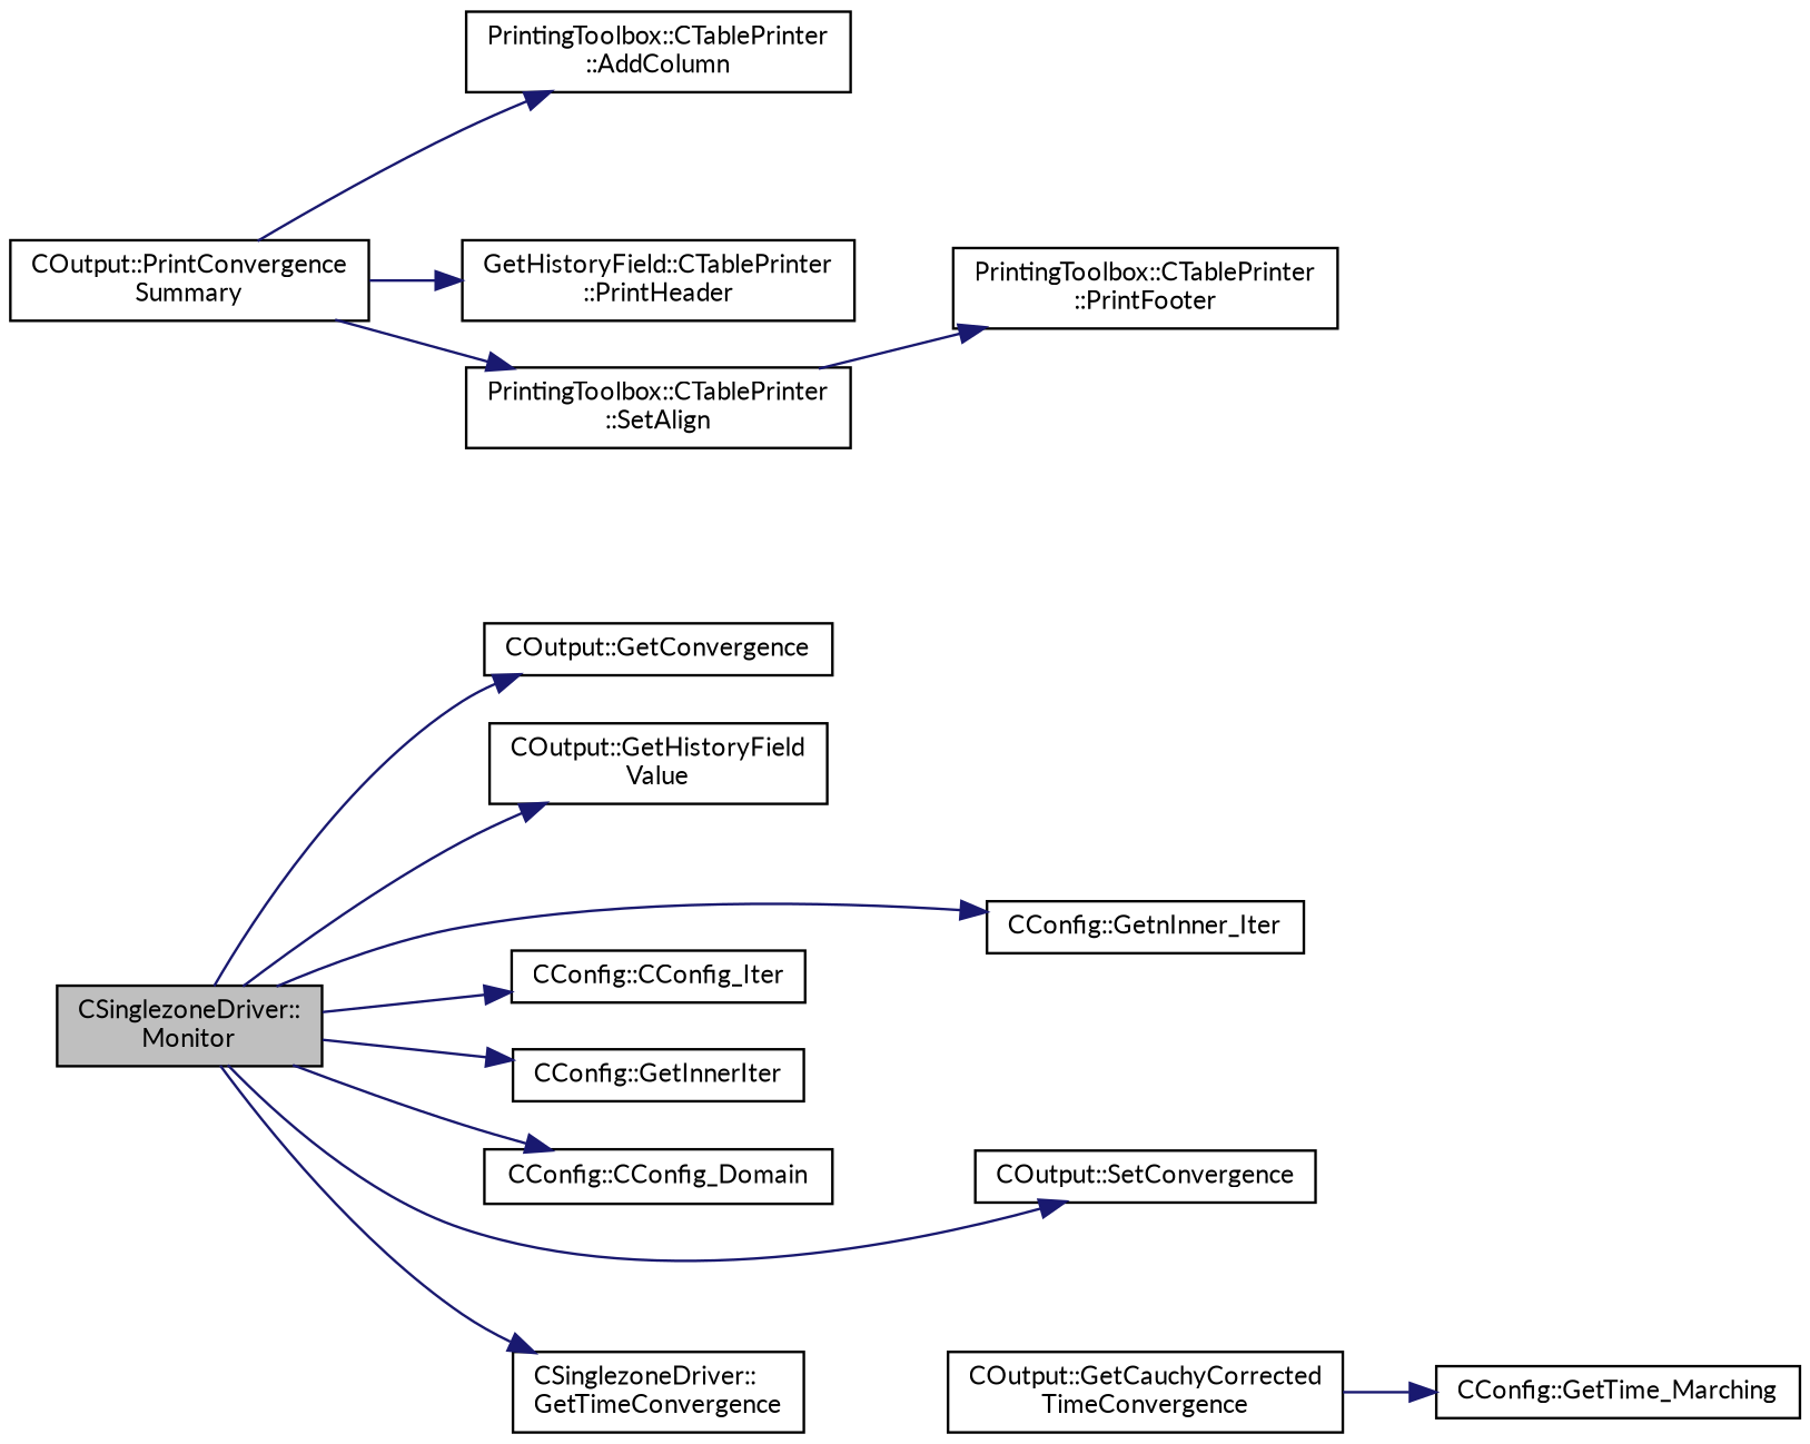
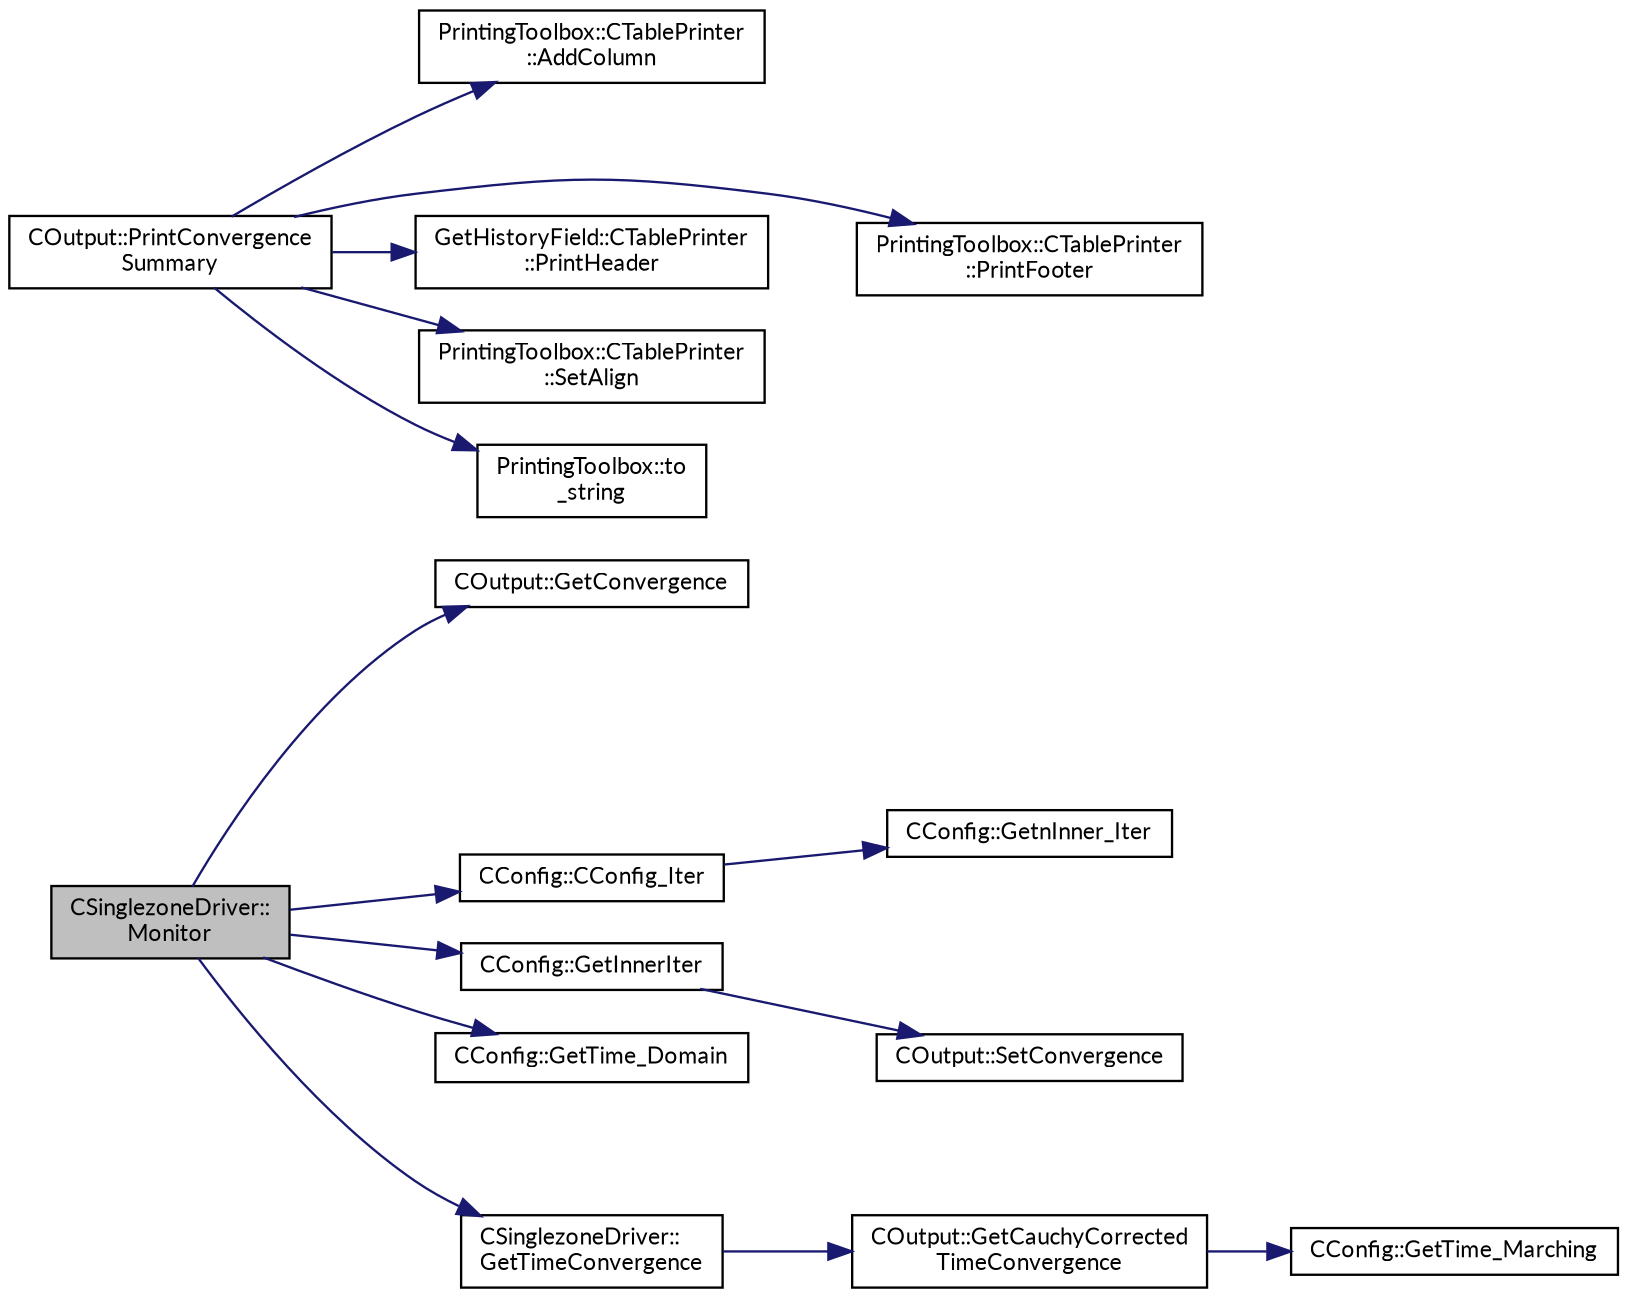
  digraph {
    fontname=Lato
    rankdir=LR
    node [color=black fillcolor=white fontname=Lato fontsize=10 shape=record style=filled]
    edge [color=midnightblue fontname=Lato fontsize=10 labelfontname=Helvetica labelfontsize=10 style=solid]
    n1 [fillcolor=grey75 fontcolor=black height=0.2 label="CSinglezoneDriver::\lMonitor" width=0.4]
    n2 [height=0.2 label="COutput::GetConvergence" width=0.4]
-   n3 [height=0.2 label="COutput::GetHistoryField\lValue" width=0.4]
    n4 [height=0.2 label="CConfig::GetInnerIter" width=0.4]
    n5 [height=0.2 label="CConfig::GetnInner_Iter" width=0.4]
    n6 [height=0.2 label="CConfig::CConfig_Iter" width=0.4]
-   n7 [height=0.2 label="CConfig::CConfig_Domain" width=0.4]
+   n7 [height=0.2 label="CConfig::GetTime_Domain" width=0.4]
    n8 [height=0.2 label="CSinglezoneDriver::\lGetTimeConvergence" width=0.4]
    n9 [height=0.2 label="COutput::SetConvergence" width=0.4]
    n10 [height=0.2 label="COutput::GetCauchyCorrected\lTimeConvergence" width=0.4]
    n11 [height=0.2 label="COutput::PrintConvergence\lSummary" width=0.4]
    n12 [height=0.2 label="PrintingToolbox::CTablePrinter\l::AddColumn" width=0.4]
    n13 [height=0.2 label="PrintingToolbox::CTablePrinter\l::PrintFooter" width=0.4]
    n14 [height=0.2 label="GetHistoryField::CTablePrinter\l::PrintHeader" width=0.4]
    n15 [height=0.2 label="PrintingToolbox::CTablePrinter\l::SetAlign" width=0.4]
+   n16 [height=0.2 label="PrintingToolbox::to\l_string" width=0.4]
    n17 [height=0.2 label="CConfig::GetTime_Marching" width=0.4]
    n1 -> n2
-   n1 -> n3
    n1 -> n4
-   n1 -> n5
+   n6 -> n5
    n1 -> n6
    n1 -> n7
    n1 -> n8
-   n1 -> n9
+   n4 -> n9
+   n8 -> n10
    n10 -> n17
    n11 -> n12
-   n15 -> n13
+   n11 -> n13
    n11 -> n14
    n11 -> n15
+   n11 -> n16
  }
